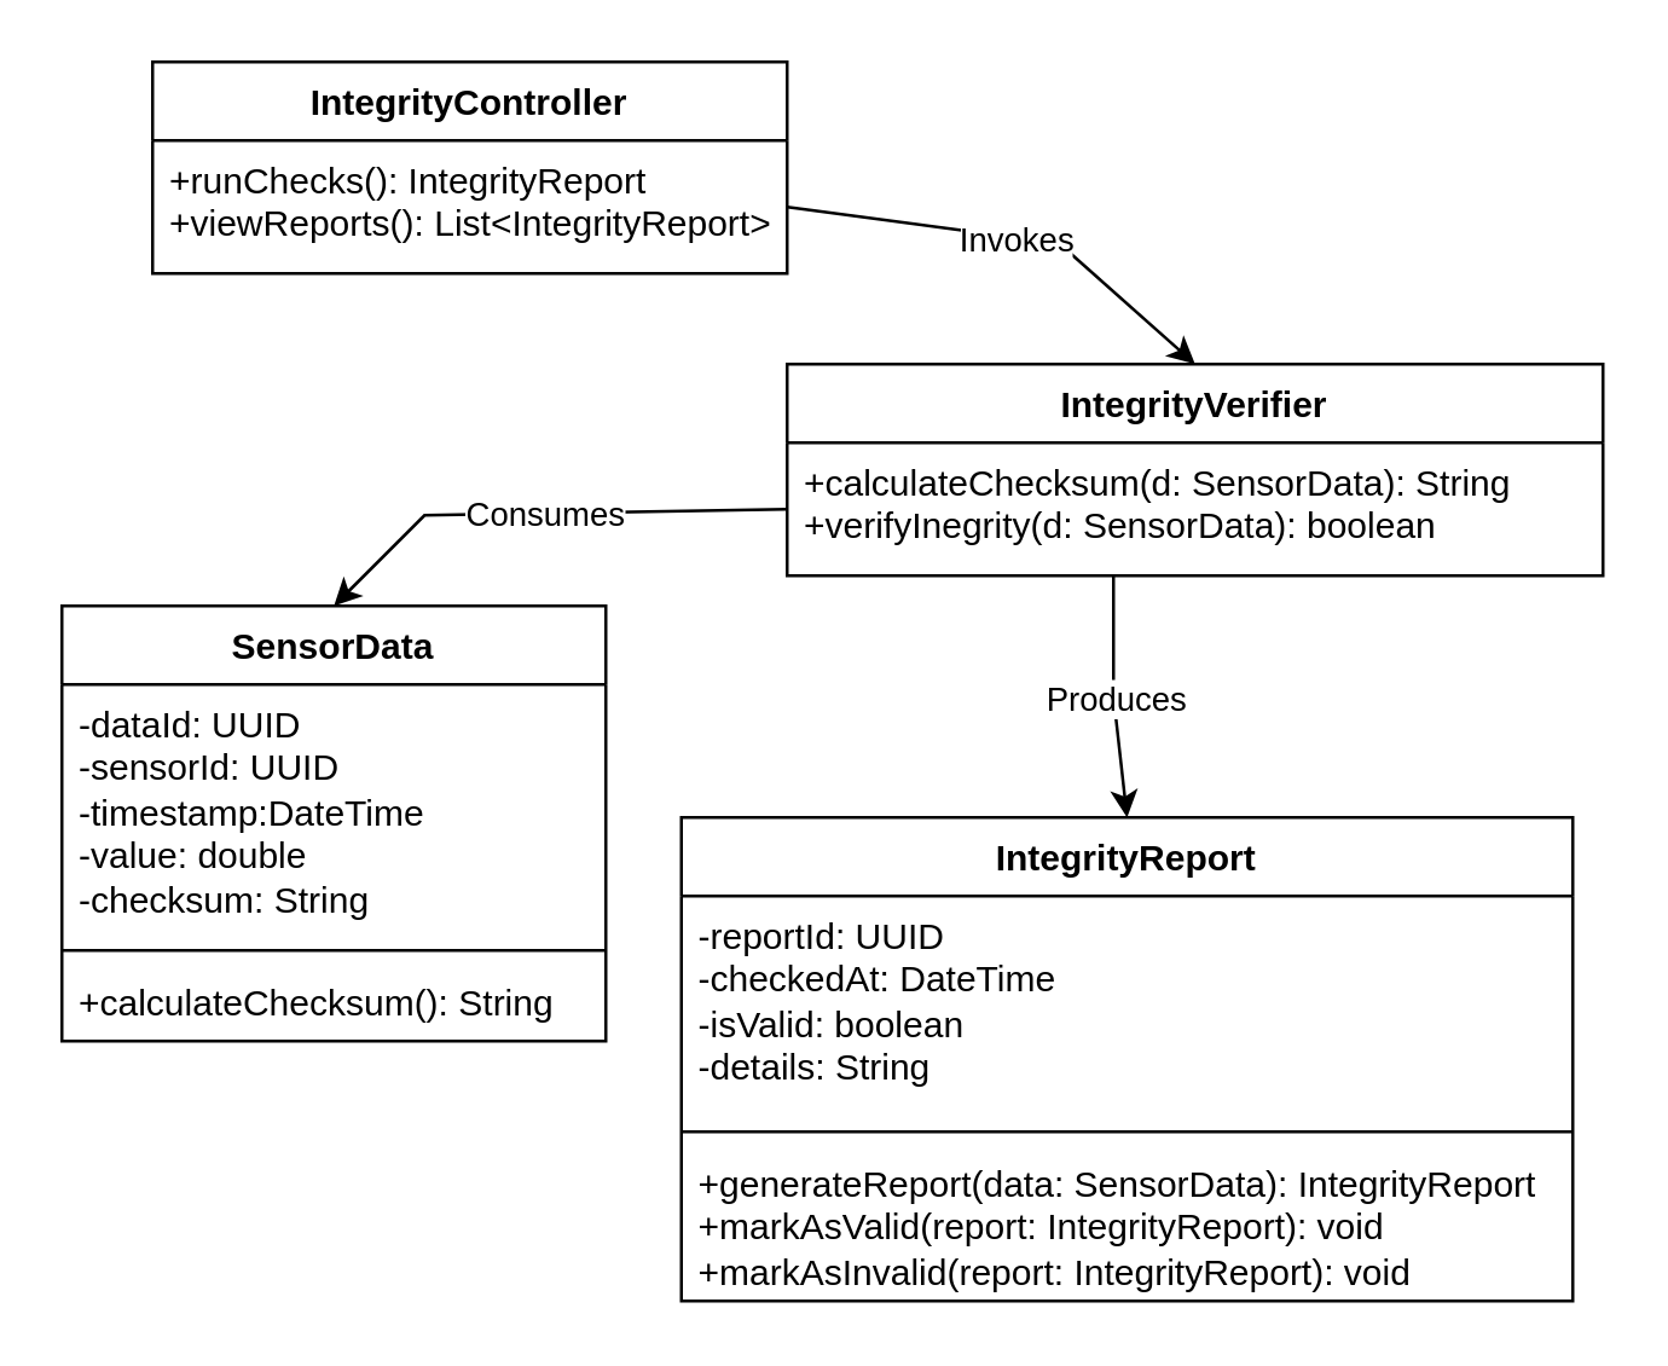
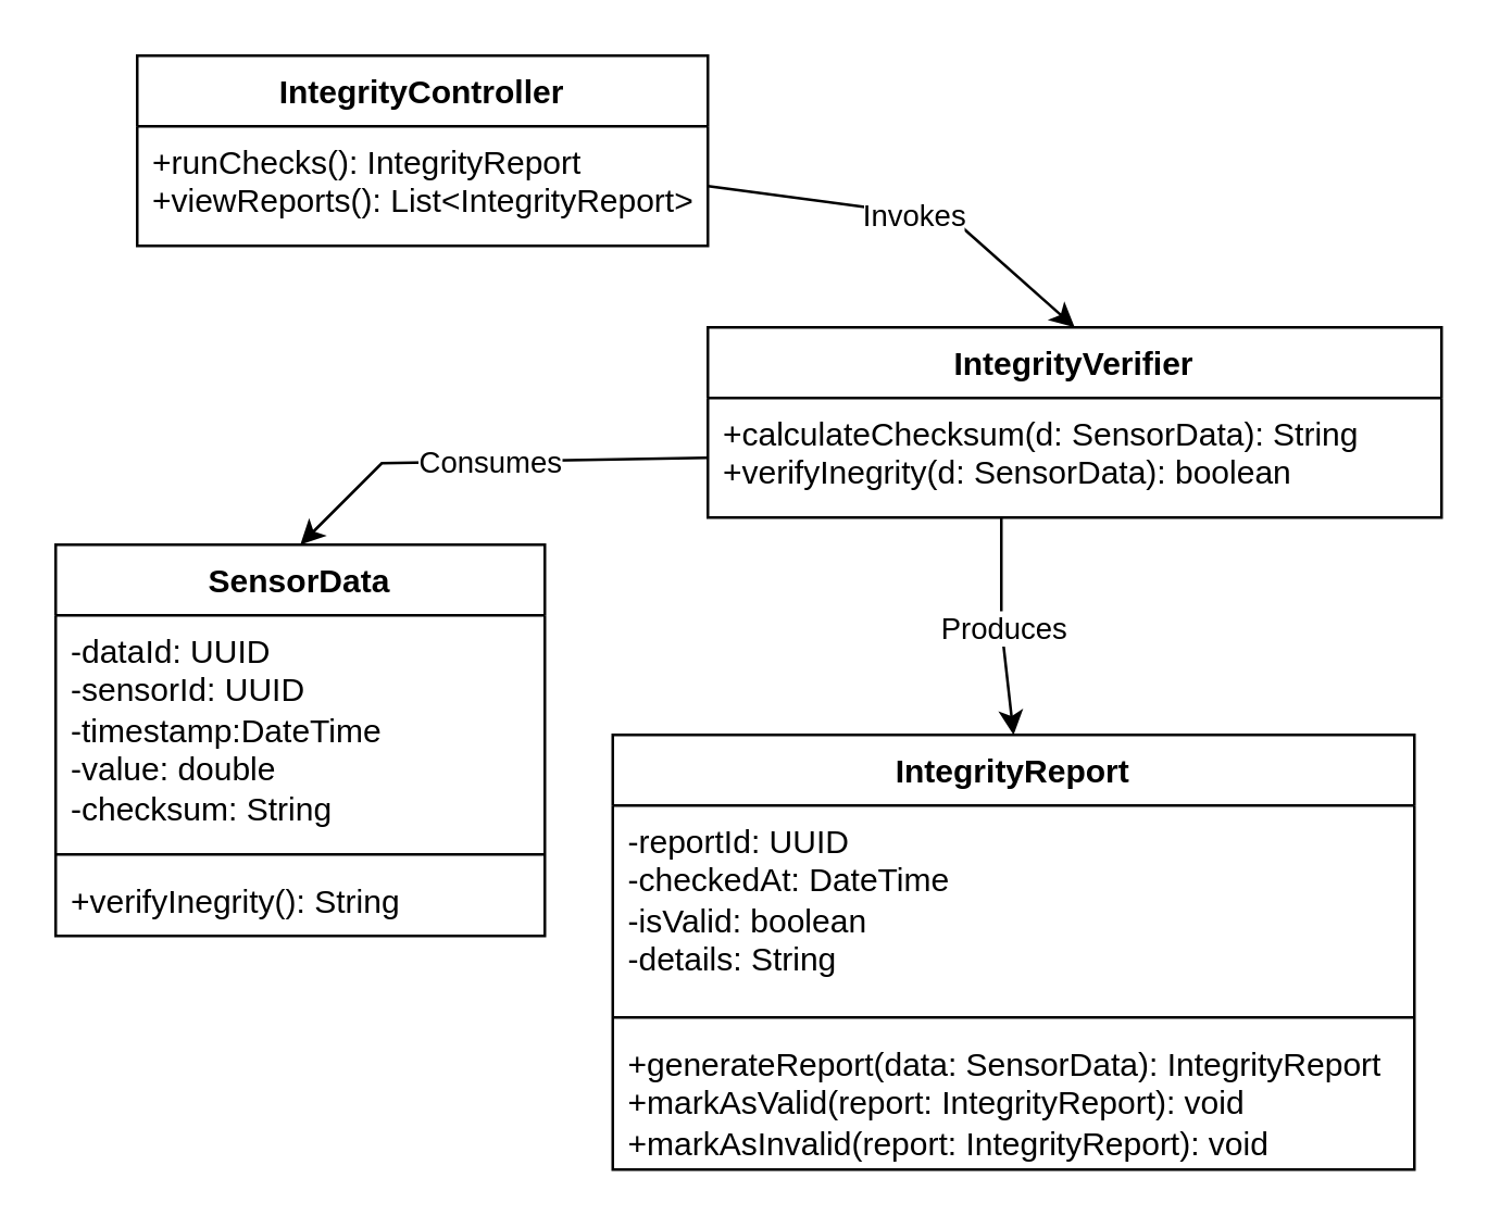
  <mxCell id="0" />
  <mxCell id="1" parent="0" />
  <mxCell id="2" value="IntegrityController" style="swimlane;fontStyle=1;align=center;verticalAlign=top;childLayout=stackLayout;horizontal=1;startSize=26;horizontalStack=0;resizeParent=1;resizeParentMax=0;resizeLast=0;collapsible=1;marginBottom=0;whiteSpace=wrap;html=1;" vertex="1" parent="1"><mxGeometry x="50" y="20" width="210" height="70" as="geometry" /></mxCell>
  <mxCell id="3" value="+runChecks(): IntegrityReport&lt;div&gt;+viewReports(): List&amp;lt;IntegrityReport&amp;gt;&lt;/div&gt;" style="text;strokeColor=none;fillColor=none;align=left;verticalAlign=top;spacingLeft=4;spacingRight=4;overflow=hidden;rotatable=0;points=[[0,0.5],[1,0.5]];portConstraint=eastwest;whiteSpace=wrap;html=1;" vertex="1" parent="2"><mxGeometry y="26" width="210" height="44" as="geometry" /></mxCell>
  <mxCell id="4" value="IntegrityVerifier" style="swimlane;fontStyle=1;align=center;verticalAlign=top;childLayout=stackLayout;horizontal=1;startSize=26;horizontalStack=0;resizeParent=1;resizeParentMax=0;resizeLast=0;collapsible=1;marginBottom=0;whiteSpace=wrap;html=1;" vertex="1" parent="1"><mxGeometry x="260" y="120" width="270" height="70" as="geometry" /></mxCell>
  <mxCell id="5" value="+calculateChecksum(d: SensorData): String&lt;div&gt;+verifyInegrity(d: SensorData): boolean&lt;/div&gt;" style="text;strokeColor=none;fillColor=none;align=left;verticalAlign=top;spacingLeft=4;spacingRight=4;overflow=hidden;rotatable=0;points=[[0,0.5],[1,0.5]];portConstraint=eastwest;whiteSpace=wrap;html=1;" vertex="1" parent="4"><mxGeometry y="26" width="270" height="44" as="geometry" /></mxCell>
  <mxCell id="6" value="SensorData" style="swimlane;fontStyle=1;align=center;verticalAlign=top;childLayout=stackLayout;horizontal=1;startSize=26;horizontalStack=0;resizeParent=1;resizeParentMax=0;resizeLast=0;collapsible=1;marginBottom=0;whiteSpace=wrap;html=1;" vertex="1" parent="1"><mxGeometry x="20" y="200" width="180" height="144" as="geometry" /></mxCell>
  <mxCell id="7" value="-dataId: UUID&lt;div&gt;-sensorId: UUID&lt;/div&gt;&lt;div&gt;-timestamp:DateTime&lt;/div&gt;&lt;div&gt;-value: double&lt;/div&gt;&lt;div&gt;-checksum: String&lt;/div&gt;" style="text;strokeColor=none;fillColor=none;align=left;verticalAlign=top;spacingLeft=4;spacingRight=4;overflow=hidden;rotatable=0;points=[[0,0.5],[1,0.5]];portConstraint=eastwest;whiteSpace=wrap;html=1;" vertex="1" parent="6"><mxGeometry y="26" width="180" height="84" as="geometry" /></mxCell>
  <mxCell id="8" value="" style="line;strokeWidth=1;fillColor=none;align=left;verticalAlign=middle;spacingTop=-1;spacingLeft=3;spacingRight=3;rotatable=0;labelPosition=right;points=[];portConstraint=eastwest;strokeColor=inherit;" vertex="1" parent="6"><mxGeometry y="110" width="180" height="8" as="geometry" /></mxCell>
- <mxCell id="9" value="+calculateChecksum(): String" style="text;strokeColor=none;fillColor=none;align=left;verticalAlign=top;spacingLeft=4;spacingRight=4;overflow=hidden;rotatable=0;points=[[0,0.5],[1,0.5]];portConstraint=eastwest;whiteSpace=wrap;html=1;" vertex="1" parent="6"><mxGeometry y="118" width="180" height="26" as="geometry" /></mxCell>
+ <mxCell id="9" value="+verifyInegrity(): String" style="text;strokeColor=none;fillColor=none;align=left;verticalAlign=top;spacingLeft=4;spacingRight=4;overflow=hidden;rotatable=0;points=[[0,0.5],[1,0.5]];portConstraint=eastwest;whiteSpace=wrap;html=1;" vertex="1" parent="6"><mxGeometry y="118" width="180" height="26" as="geometry" /></mxCell>
  <mxCell id="10" value="IntegrityReport" style="swimlane;fontStyle=1;align=center;verticalAlign=top;childLayout=stackLayout;horizontal=1;startSize=26;horizontalStack=0;resizeParent=1;resizeParentMax=0;resizeLast=0;collapsible=1;marginBottom=0;whiteSpace=wrap;html=1;" vertex="1" parent="1"><mxGeometry x="225" y="270" width="295" height="160" as="geometry" /></mxCell>
  <mxCell id="11" value="-reportId: UUID&lt;div&gt;-checkedAt: DateTime&lt;/div&gt;&lt;div&gt;-isValid: boolean&lt;/div&gt;&lt;div&gt;-details: String&lt;/div&gt;" style="text;strokeColor=none;fillColor=none;align=left;verticalAlign=top;spacingLeft=4;spacingRight=4;overflow=hidden;rotatable=0;points=[[0,0.5],[1,0.5]];portConstraint=eastwest;whiteSpace=wrap;html=1;" vertex="1" parent="10"><mxGeometry y="26" width="295" height="74" as="geometry" /></mxCell>
  <mxCell id="12" value="" style="line;strokeWidth=1;fillColor=none;align=left;verticalAlign=middle;spacingTop=-1;spacingLeft=3;spacingRight=3;rotatable=0;labelPosition=right;points=[];portConstraint=eastwest;strokeColor=inherit;" vertex="1" parent="10"><mxGeometry y="100" width="295" height="8" as="geometry" /></mxCell>
  <mxCell id="13" value="&lt;div&gt;+generateReport(data: SensorData): IntegrityReport&lt;/div&gt;&lt;div&gt;+markAsValid(report: IntegrityReport): void&lt;/div&gt;&lt;div&gt;+markAsInvalid(report: IntegrityReport): void&lt;/div&gt;" style="text;strokeColor=none;fillColor=none;align=left;verticalAlign=top;spacingLeft=4;spacingRight=4;overflow=hidden;rotatable=0;points=[[0,0.5],[1,0.5]];portConstraint=eastwest;whiteSpace=wrap;html=1;" vertex="1" parent="10"><mxGeometry y="108" width="295" height="52" as="geometry" /></mxCell>
  <mxCell id="14" value="" style="endArrow=classic;html=1;rounded=0;exitX=1;exitY=0.5;exitDx=0;exitDy=0;entryX=0.5;entryY=0;entryDx=0;entryDy=0;" edge="1" parent="1" source="3" target="4"><mxGeometry relative="1" as="geometry"><mxPoint x="80" y="140" as="sourcePoint" /><mxPoint x="180" y="140" as="targetPoint" /><Array as="points"><mxPoint x="350" y="80" /></Array></mxGeometry></mxCell>
  <mxCell id="15" value="Invokes" style="edgeLabel;resizable=0;html=1;;align=center;verticalAlign=middle;" connectable="0" vertex="1" parent="14"><mxGeometry relative="1" as="geometry" /></mxCell>
  <mxCell id="16" value="" style="endArrow=classic;html=1;rounded=0;exitX=1;exitY=0.5;exitDx=0;exitDy=0;entryX=0.5;entryY=0;entryDx=0;entryDy=0;" edge="1" parent="1" target="10"><mxGeometry relative="1" as="geometry"><mxPoint x="368" y="190" as="sourcePoint" /><mxPoint x="503" y="242" as="targetPoint" /><Array as="points"><mxPoint x="368" y="230" /></Array></mxGeometry></mxCell>
  <mxCell id="17" value="Produces" style="edgeLabel;resizable=0;html=1;;align=center;verticalAlign=middle;" connectable="0" vertex="1" parent="16"><mxGeometry relative="1" as="geometry" /></mxCell>
  <mxCell id="18" value="" style="endArrow=classic;html=1;rounded=0;exitX=0;exitY=0.5;exitDx=0;exitDy=0;entryX=0.5;entryY=0;entryDx=0;entryDy=0;" edge="1" parent="1" source="5" target="6"><mxGeometry relative="1" as="geometry"><mxPoint x="120" y="170" as="sourcePoint" /><mxPoint x="100" y="170" as="targetPoint" /><Array as="points"><mxPoint x="140" y="170" /></Array></mxGeometry></mxCell>
  <mxCell id="19" value="Consumes" style="edgeLabel;resizable=0;html=1;;align=center;verticalAlign=middle;" connectable="0" vertex="1" parent="18"><mxGeometry relative="1" as="geometry" /></mxCell>
